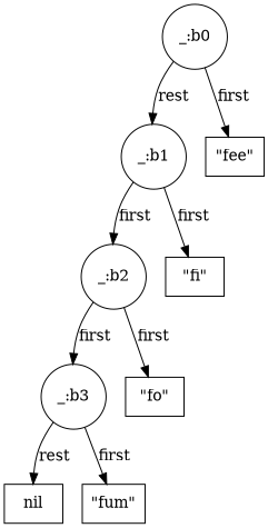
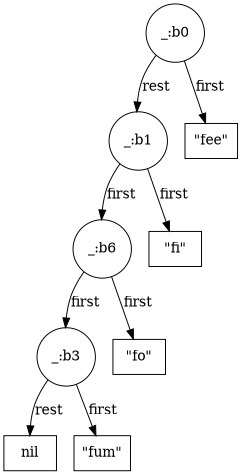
  digraph {
    node [shape=rect]
    "_:b0" [shape=circle]
    "_:b1" [shape=circle]
    "\"fee\""
-   "_:b2" [shape=circle]
+   "_:b2" [shape=circle label="_:b6"]
    "\"fi\""
    "_:b3" [shape=circle]
    "\"fo\""
    nil
    "\"fum\""
    "_:b0" -> "_:b1" [label="rest    "]
    "_:b0" -> "\"fee\"" [label="first "]
    "_:b1" -> "_:b2" [label="first    "]
    "_:b1" -> "\"fi\"" [label="first "]
    "_:b2" -> "_:b3" [label="first    "]
    "_:b2" -> "\"fo\"" [label="first "]
    "_:b3" -> nil [label="rest    "]
    "_:b3" -> "\"fum\"" [label="first "]
  }
